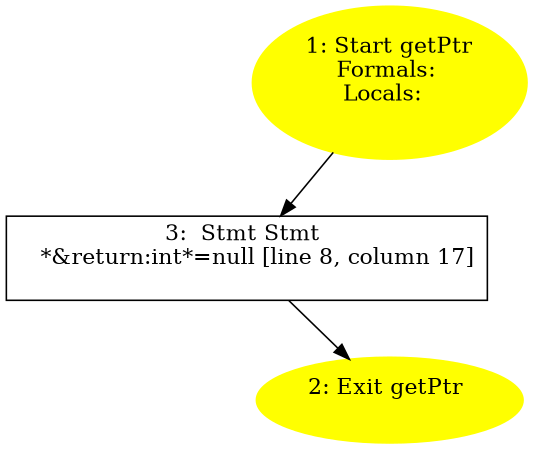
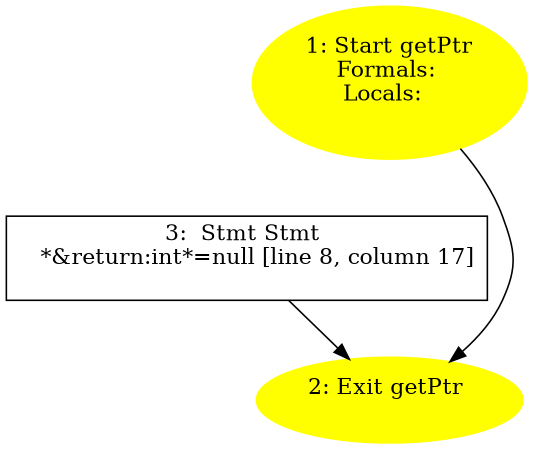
  digraph {
    node [color=yellow style=filled]
    n1 [label="1: Start getPtr\nFormals: \nLocals:  \n  "]
    n2 [label="3:  Stmt Stmt \n   *&return:int*=null [line 8, column 17]\n " shape=box color="" style=""]
    n3 [label="2: Exit getPtr \n  "]
-   n1 -> n2
+   n1 -> n3
    n2 -> n3
  }
